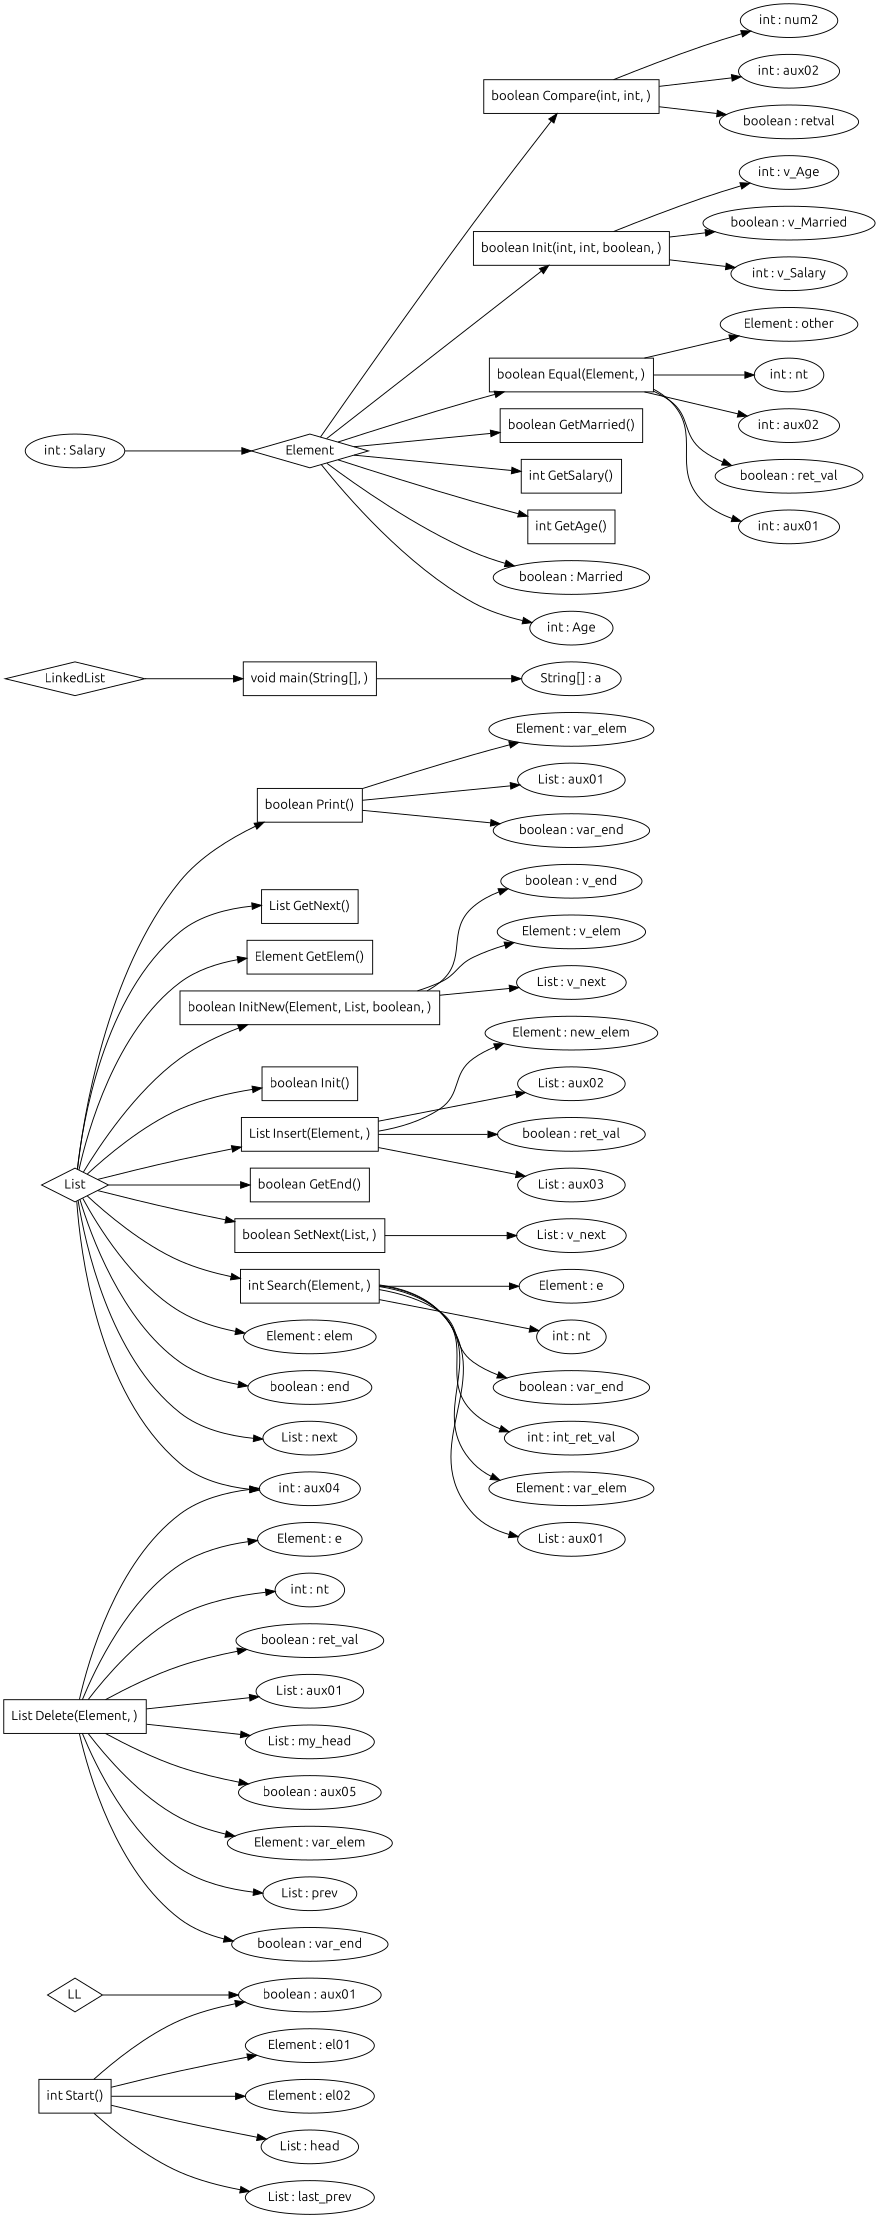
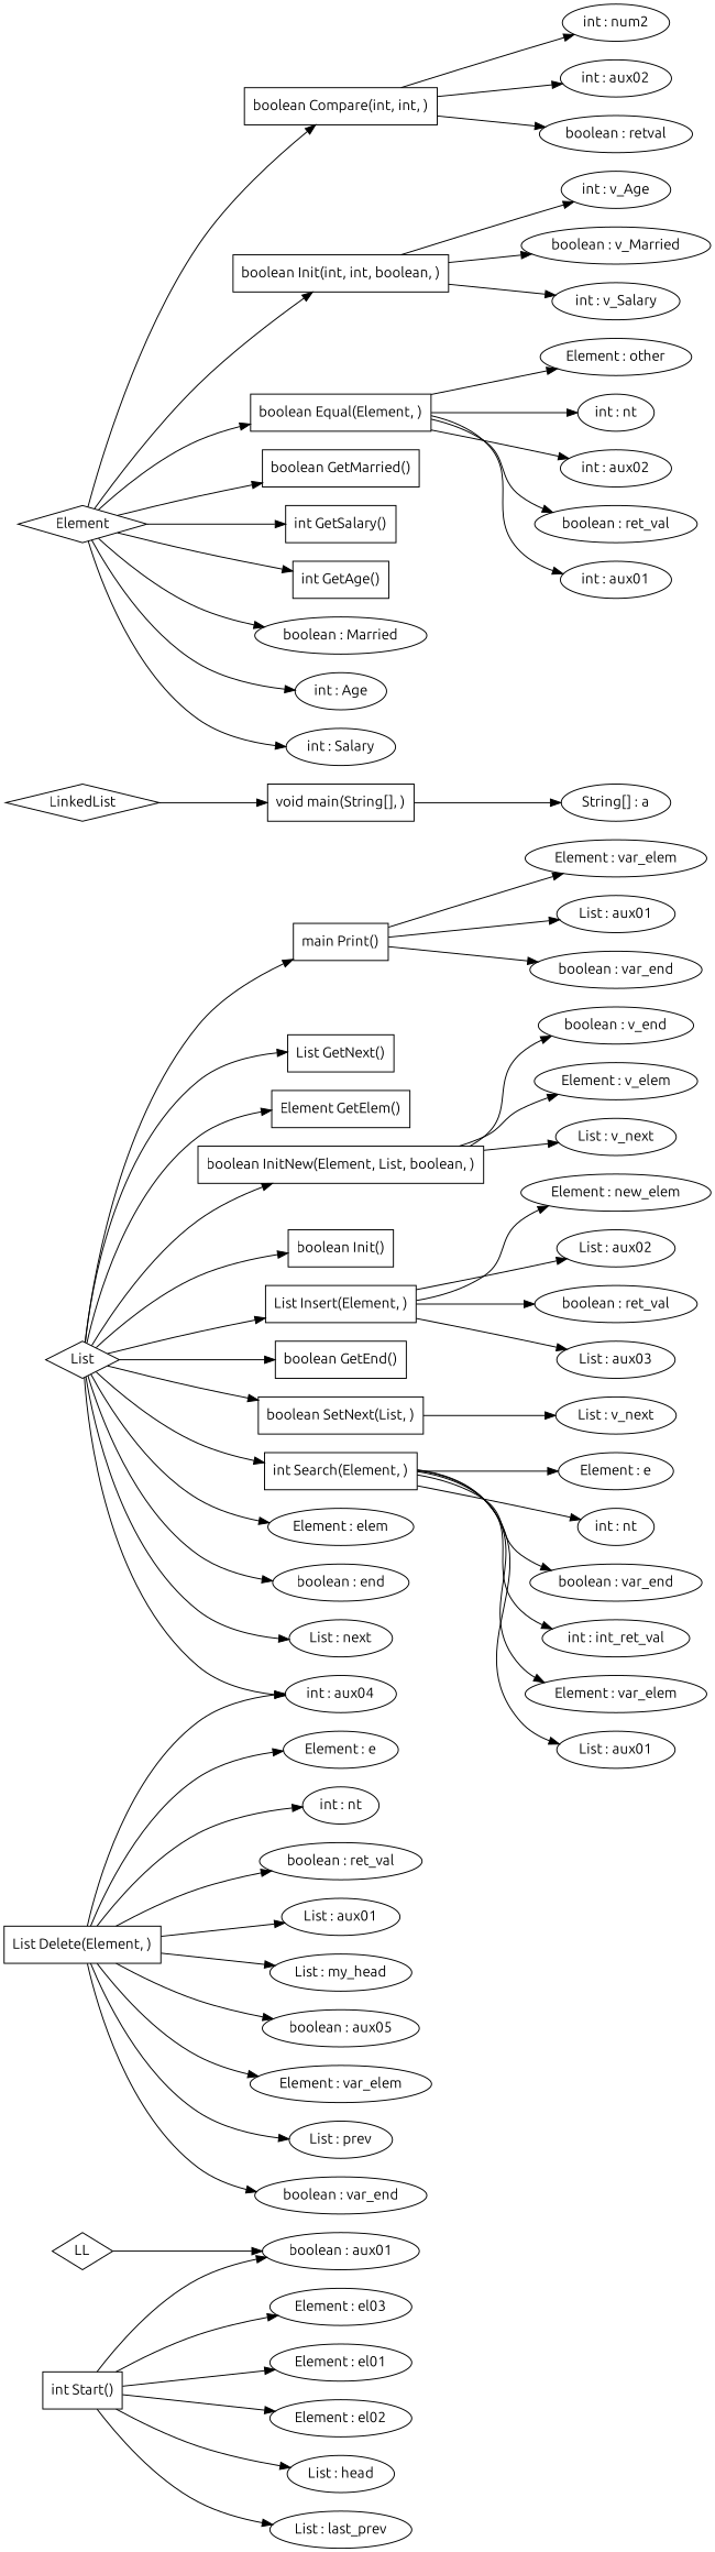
  digraph {
    fontname=Ubuntu
    rankdir=LR
    node [fontname=Ubuntu]
    edge [fontname=Ubuntu]
    n1 [label=LL shape=diamond]
    n2 [label="boolean : aux01"]
    n3 [label="int Start()" shape=box]
+   n4 [label="Element : el03"]
    n5 [label="Element : el01"]
    n6 [label="Element : el02"]
    n7 [label="List : head"]
    n8 [label="List : last_prev"]
    n9 [label=List shape=diamond]
-   n10 [label="boolean Print()" shape=box]
+   n10 [label="main Print()" shape=box]
    n11 [label="List GetNext()" shape=box]
    n12 [label="Element GetElem()" shape=box]
    n13 [label="boolean InitNew(Element, List, boolean, )" shape=box]
    n14 [label="boolean Init()" shape=box]
    n15 [label="List Insert(Element, )" shape=box]
    n16 [label="boolean GetEnd()" shape=box]
    n17 [label="boolean SetNext(List, )" shape=box]
    n18 [label="int Search(Element, )" shape=box]
    n19 [label="Element : elem"]
    n20 [label="boolean : end"]
    n21 [label="List : next"]
    n22 [label="int : aux04"]
    n23 [label="Element : var_elem"]
    n24 [label="List : aux01"]
    n25 [label="boolean : var_end"]
    n26 [label="boolean : v_end"]
    n27 [label="Element : v_elem"]
    n28 [label="List : v_next"]
    n29 [label="Element : new_elem"]
    n30 [label="List : aux02"]
    n31 [label="boolean : ret_val"]
    n32 [label="List : aux03"]
    n33 [label="List : v_next"]
    n34 [label="List Delete(Element, )" shape=box]
    n35 [label="Element : e"]
    n36 [label="int : nt"]
    n37 [label="boolean : ret_val"]
    n38 [label="List : aux01"]
    n39 [label="List : my_head"]
    n40 [label="boolean : aux05"]
    n41 [label="Element : var_elem"]
    n42 [label="List : prev"]
    n43 [label="boolean : var_end"]
    n44 [label="Element : e"]
    n45 [label="int : nt"]
    n46 [label="boolean : var_end"]
    n47 [label="int : int_ret_val"]
    n48 [label="Element : var_elem"]
    n49 [label="List : aux01"]
    n50 [label=LinkedList shape=diamond]
    n51 [label="void main(String[], )" shape=box]
    n52 [label="String[] : a"]
    n53 [label=Element shape=diamond]
    n54 [label="boolean Compare(int, int, )" shape=box]
    n55 [label="boolean Init(int, int, boolean, )" shape=box]
    n56 [label="boolean Equal(Element, )" shape=box]
    n57 [label="boolean GetMarried()" shape=box]
    n58 [label="int GetSalary()" shape=box]
    n59 [label="int GetAge()" shape=box]
    n60 [label="boolean : Married"]
    n61 [label="int : Age"]
    n62 [label="int : Salary"]
    n63 [label="int : num2"]
    n64 [label="int : aux02"]
    n65 [label="boolean : retval"]
    n66 [label="int : v_Age"]
    n67 [label="boolean : v_Married"]
    n68 [label="int : v_Salary"]
    n69 [label="Element : other"]
    n70 [label="int : nt"]
    n71 [label="int : aux02"]
    n72 [label="boolean : ret_val"]
    n73 [label="int : aux01"]
    n1 -> n2
    n3 -> n2
+   n3 -> n4
    n3 -> n5
    n3 -> n6
    n3 -> n7
    n3 -> n8
    n9 -> n10
    n9 -> n11
    n9 -> n12
    n9 -> n13
    n9 -> n14
    n9 -> n15
    n9 -> n16
    n9 -> n17
    n9 -> n18
    n9 -> n19
    n9 -> n20
    n9 -> n21
    n9 -> n22
    n10 -> n23
    n10 -> n24
    n10 -> n25
    n13 -> n26
    n13 -> n27
    n13 -> n28
    n15 -> n29
    n15 -> n30
    n15 -> n31
    n15 -> n32
    n17 -> n33
    n18 -> n44
    n18 -> n45
    n18 -> n46
    n18 -> n47
    n18 -> n48
    n18 -> n49
    n34 -> n22
    n34 -> n35
    n34 -> n36
    n34 -> n37
    n34 -> n38
    n34 -> n39
    n34 -> n40
    n34 -> n41
    n34 -> n42
    n34 -> n43
    n50 -> n51
    n51 -> n52
    n53 -> n54
    n53 -> n55
    n53 -> n56
    n53 -> n57
    n53 -> n58
    n53 -> n59
    n53 -> n60
    n53 -> n61
-   n62 -> n53
+   n53 -> n62
    n54 -> n63
    n54 -> n64
    n54 -> n65
    n55 -> n66
    n55 -> n67
    n55 -> n68
    n56 -> n69
    n56 -> n70
    n56 -> n71
    n56 -> n72
    n56 -> n73
  }
